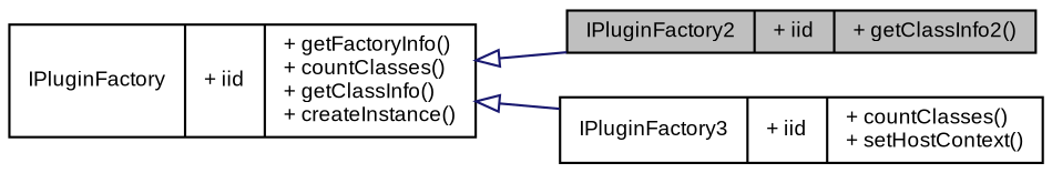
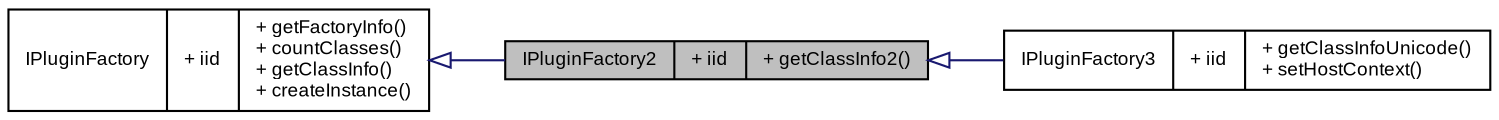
  digraph {
    rankdir=LR
    node [color=black fontname=Arial fontsize=9 shape=record]
    edge [arrowtail=empty color=midnightblue dir=back fontname=Arial fontsize=9 labelfontname=Arial labelfontsize=9 style=solid]
    n1 [fillcolor=grey75 fontcolor=black height=0.2 label="{IPluginFactory2\n|+ iid\l|+ getClassInfo2()\l}" style=filled width=0.4]
-   n2 [height=0.2 label="{IPluginFactory3\n|+ iid\l|+ countClasses()\l+ setHostContext()\l}" width=0.4]
+   n2 [height=0.2 label="{IPluginFactory3\n|+ iid\l|+ getClassInfoUnicode()\l+ setHostContext()\l}" width=0.4]
    n3 [height=0.2 label="{IPluginFactory\n|+ iid\l|+ getFactoryInfo()\l+ countClasses()\l+ getClassInfo()\l+ createInstance()\l}" width=0.4]
-   n3 -> n2
+   n1 -> n2
    n3 -> n1
  }
